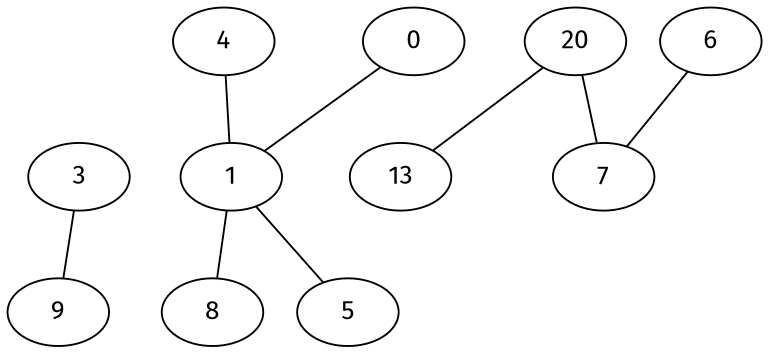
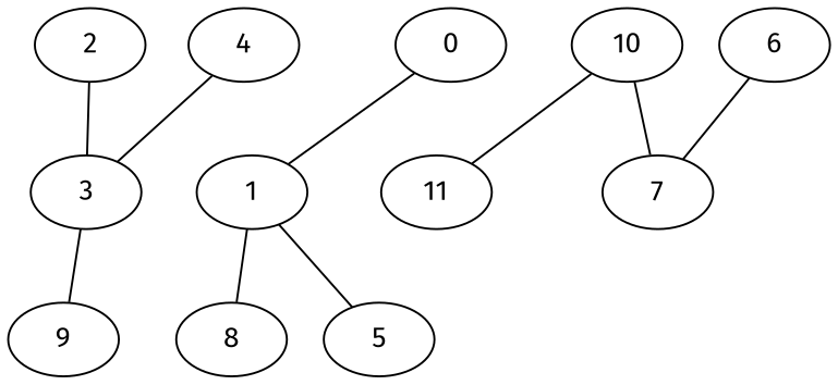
  strict graph {
    fontname="Fira Sans"
    node [fontname="Fira Sans" weight=0]
    edge [fontname="Fira Sans" weight=0]
+   2
    3
    9
    0
    1
-   10 [label=20]
-   11 [label=13]
+   10
+   11
    7
    8
    5
    4
    6
+   2 -- 3
    3 -- 9
    0 -- 1
    1 -- 8
    1 -- 5
    10 -- 11
    10 -- 7
-   4 -- 1
+   4 -- 3
    6 -- 7
  }
